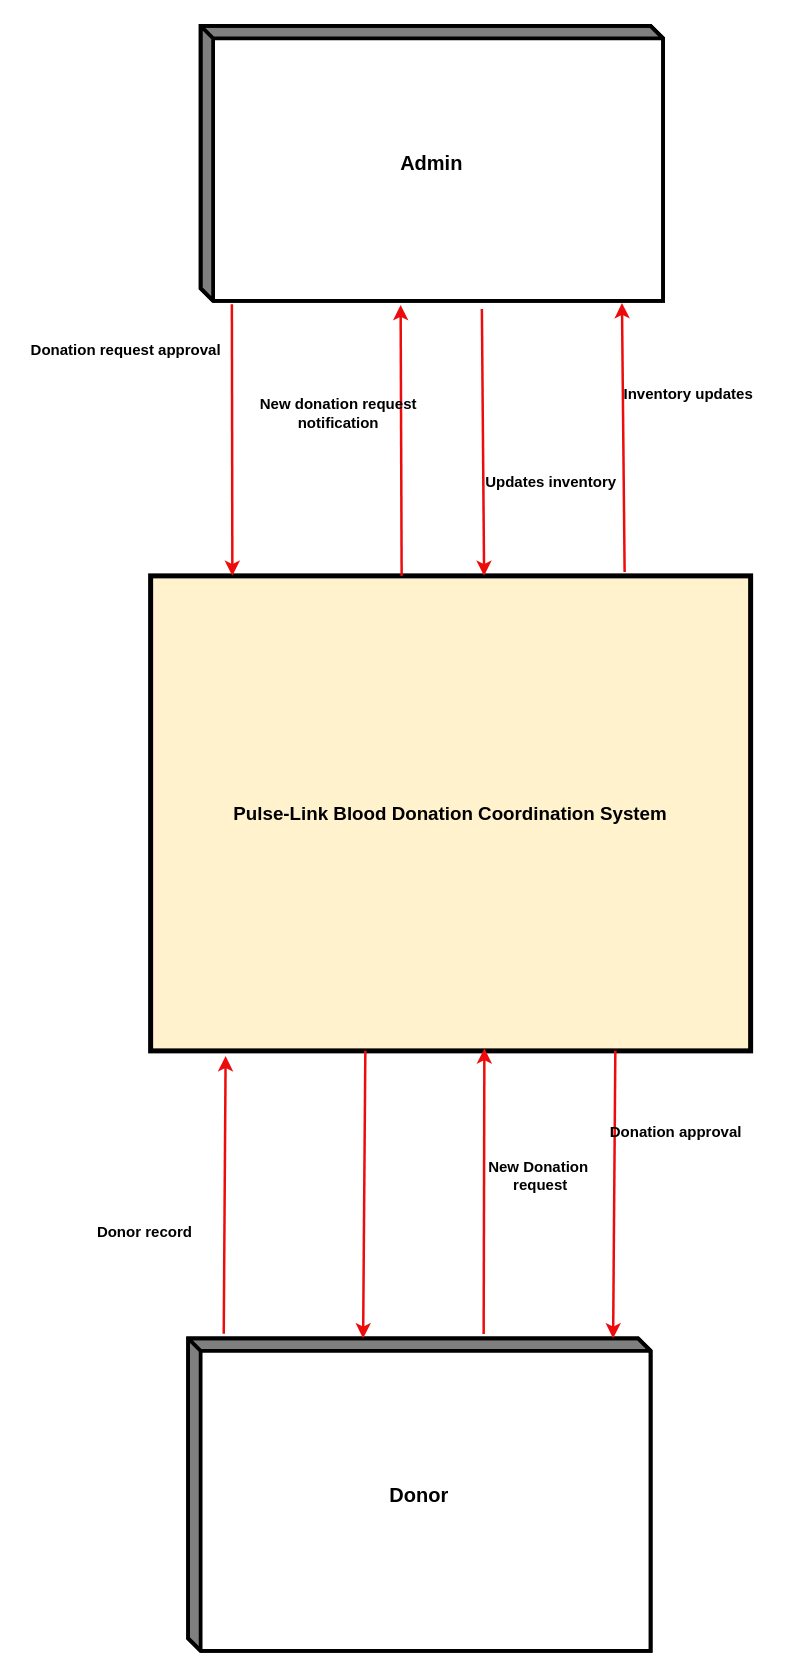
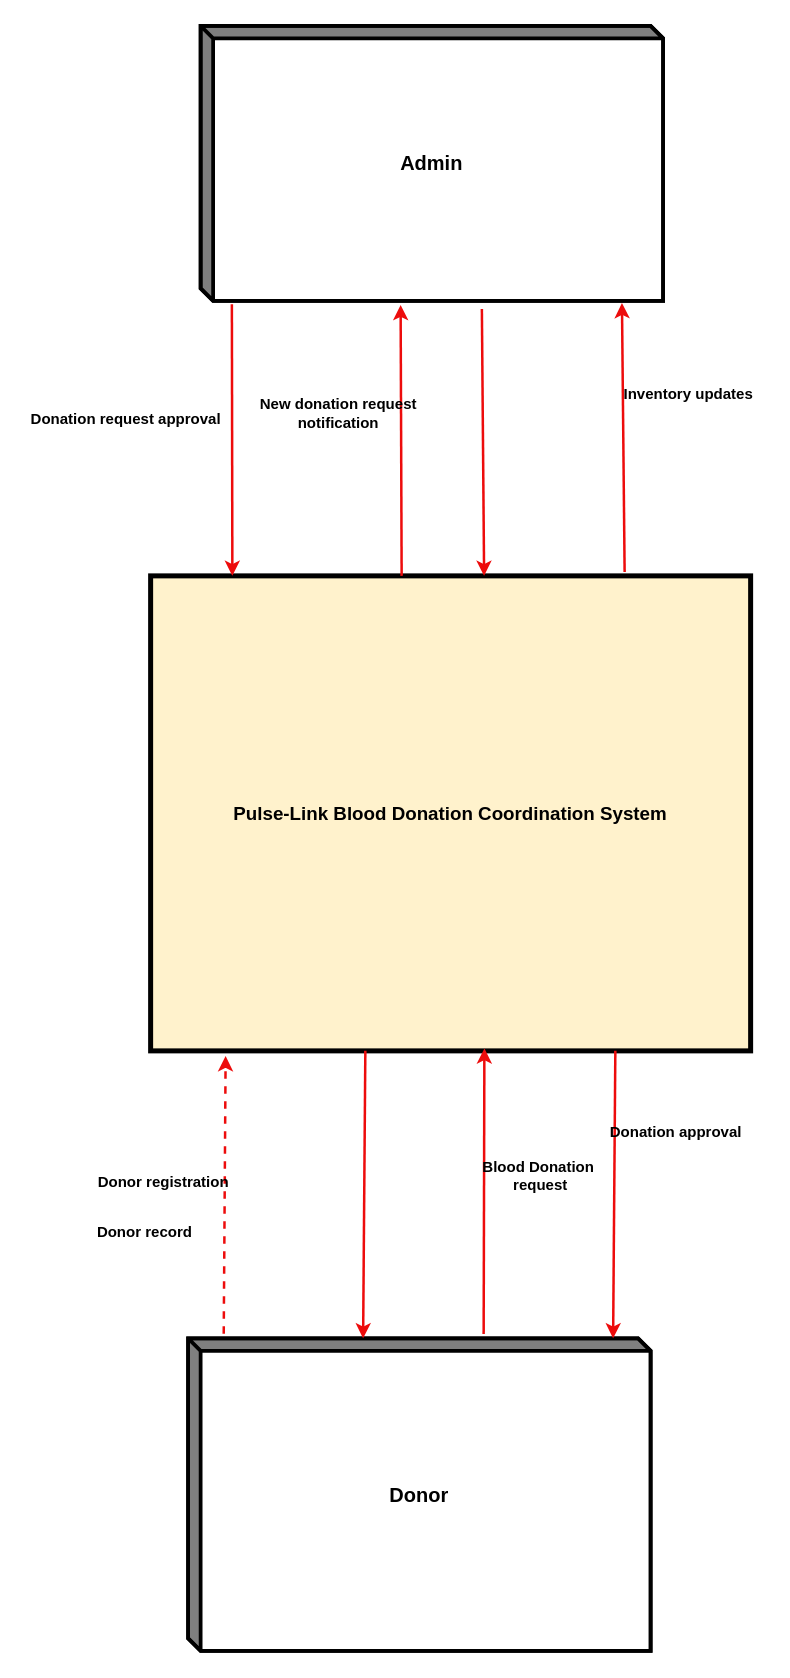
  <mxCell id="0" />
  <mxCell id="1" parent="0" />
  <mxCell id="2" value="&lt;b&gt;&lt;font style=&quot;font-size: 15px;&quot;&gt;Pulse-Link Blood Donation Coordination System&lt;/font&gt;&lt;/b&gt;" style="html=1;dashed=0;whiteSpace=wrap;strokeWidth=4;fillColor=#fff2cc;" vertex="1" parent="1"><mxGeometry x="120" y="460" width="480" height="380" as="geometry" /></mxCell>
  <mxCell id="3" value="&lt;b&gt;&lt;font style=&quot;font-size: 16px;&quot;&gt;Admin&lt;/font&gt;&lt;/b&gt;" style="html=1;dashed=0;whiteSpace=wrap;shape=mxgraph.dfd.externalEntity;strokeWidth=3;" vertex="1" parent="1"><mxGeometry x="160" y="20" width="370" height="220" as="geometry" /></mxCell>
  <mxCell id="4" value="&lt;b&gt;&lt;font style=&quot;font-size: 16px;&quot;&gt;Donor&lt;/font&gt;&lt;/b&gt;" style="html=1;dashed=0;whiteSpace=wrap;shape=mxgraph.dfd.externalEntity;strokeWidth=3;" vertex="1" parent="1"><mxGeometry x="150" y="1070" width="370" height="250" as="geometry" /></mxCell>
  <mxCell id="5" value="" style="endArrow=classic;html=1;rounded=0;exitX=0.114;exitY=1.005;exitDx=0;exitDy=0;exitPerimeter=0;entryX=0.172;entryY=-0.004;entryDx=0;entryDy=0;entryPerimeter=0;strokeWidth=2;strokeColor=#ed0c0c;" edge="1" parent="1"><mxGeometry width="50" height="50" relative="1" as="geometry"><mxPoint x="185" y="242.62" as="sourcePoint" /><mxPoint x="185.38" y="460" as="targetPoint" /></mxGeometry></mxCell>
  <mxCell id="6" value="" style="endArrow=classic;html=1;rounded=0;entryX=0.406;entryY=1.008;entryDx=0;entryDy=0;entryPerimeter=0;exitX=0.398;exitY=-0.004;exitDx=0;exitDy=0;exitPerimeter=0;strokeWidth=2;strokeColor=#ed0c0c;" edge="1" parent="1"><mxGeometry width="50" height="50" relative="1" as="geometry"><mxPoint x="320.82" y="460" as="sourcePoint" /><mxPoint x="320" y="243.28" as="targetPoint" /></mxGeometry></mxCell>
  <mxCell id="7" value="" style="endArrow=classic;html=1;rounded=0;exitX=0.633;exitY=1.019;exitDx=0;exitDy=0;exitPerimeter=0;entryX=0.575;entryY=-0.006;entryDx=0;entryDy=0;entryPerimeter=0;strokeWidth=2;strokeColor=#ed0c0c;" edge="1" parent="1"><mxGeometry width="50" height="50" relative="1" as="geometry"><mxPoint x="385" y="246.46" as="sourcePoint" /><mxPoint x="386.79" y="460" as="targetPoint" /></mxGeometry></mxCell>
  <mxCell id="8" value="" style="endArrow=classic;html=1;rounded=0;entryX=0.911;entryY=1.008;entryDx=0;entryDy=0;entryPerimeter=0;exitX=0.79;exitY=-0.008;exitDx=0;exitDy=0;exitPerimeter=0;strokeWidth=2;strokeColor=#ed0c0c;" edge="1" parent="1" source="2" target="3"><mxGeometry width="50" height="50" relative="1" as="geometry"><mxPoint x="500" y="450" as="sourcePoint" /><mxPoint x="500" y="380" as="targetPoint" /></mxGeometry></mxCell>
- <mxCell id="9" value="Donation request approval" style="text;html=1;align=center;verticalAlign=middle;resizable=0;points=[];autosize=1;strokeColor=none;fillColor=none;fontSize=12;fontStyle=1" vertex="1" parent="1"><mxGeometry x="20" y="265" width="160" height="30" as="geometry" /></mxCell>
+ <mxCell id="9" value="Donation request approval" style="text;html=1;align=center;verticalAlign=middle;resizable=0;points=[];autosize=1;strokeColor=none;fillColor=none;fontSize=12;fontStyle=1" vertex="1" parent="1"><mxGeometry x="20" y="320" width="160" height="30" as="geometry" /></mxCell>
  <mxCell id="10" value="Inventory updates" style="text;html=1;align=center;verticalAlign=middle;resizable=0;points=[];autosize=1;strokeColor=none;fillColor=none;fontSize=12;fontStyle=1" vertex="1" parent="1"><mxGeometry x="490" y="300" width="120" height="30" as="geometry" /></mxCell>
  <mxCell id="11" value="New donation request&lt;div style=&quot;font-size: 12px;&quot;&gt;notification&lt;/div&gt;" style="text;html=1;align=center;verticalAlign=middle;resizable=0;points=[];autosize=1;strokeColor=none;fillColor=none;fontSize=12;fontStyle=1" vertex="1" parent="1"><mxGeometry x="200" y="310" width="140" height="40" as="geometry" /></mxCell>
- <mxCell id="12" value="Updates inventory" style="text;html=1;align=center;verticalAlign=middle;resizable=0;points=[];autosize=1;strokeColor=none;fillColor=none;fontSize=12;fontStyle=1" vertex="1" parent="1"><mxGeometry x="380" y="370" width="120" height="30" as="geometry" /></mxCell>
- <mxCell id="13" value="" style="endArrow=classic;html=1;rounded=0;entryX=0.125;entryY=1.011;entryDx=0;entryDy=0;exitX=0.077;exitY=-0.015;exitDx=0;exitDy=0;exitPerimeter=0;entryPerimeter=0;strokeWidth=2;strokeColor=#ed0c0c;" edge="1" parent="1" source="4" target="2"><mxGeometry width="50" height="50" relative="1" as="geometry"><mxPoint x="240" y="1020" as="sourcePoint" /><mxPoint x="290" y="970" as="targetPoint" /></mxGeometry></mxCell>
+ <mxCell id="13" value="" style="endArrow=classic;html=1;rounded=0;entryX=0.125;entryY=1.011;entryDx=0;entryDy=0;exitX=0.077;exitY=-0.015;exitDx=0;exitDy=0;exitPerimeter=0;entryPerimeter=0;strokeWidth=2;strokeColor=#ed0c0c;dashed=1;" edge="1" parent="1" source="4" target="2"><mxGeometry width="50" height="50" relative="1" as="geometry"><mxPoint x="240" y="1020" as="sourcePoint" /><mxPoint x="290" y="970" as="targetPoint" /></mxGeometry></mxCell>
  <mxCell id="14" value="" style="endArrow=classic;html=1;rounded=0;exitX=0.272;exitY=1.001;exitDx=0;exitDy=0;exitPerimeter=0;entryX=0.267;entryY=0.002;entryDx=0;entryDy=0;entryPerimeter=0;strokeWidth=2;strokeColor=#ed0c0c;" edge="1" parent="1"><mxGeometry width="50" height="50" relative="1" as="geometry"><mxPoint x="291.77" y="839.88" as="sourcePoint" /><mxPoint x="290" y="1070" as="targetPoint" /></mxGeometry></mxCell>
+ <mxCell id="15" value="Donor registration" style="text;html=1;align=center;verticalAlign=middle;resizable=0;points=[];autosize=1;strokeColor=none;fillColor=none;fontSize=12;fontStyle=1" vertex="1" parent="1"><mxGeometry x="70" y="930" width="120" height="30" as="geometry" /></mxCell>
  <mxCell id="16" value="Donor record" style="text;html=1;align=center;verticalAlign=middle;resizable=0;points=[];autosize=1;strokeColor=none;fillColor=none;fontSize=12;fontStyle=1" vertex="1" parent="1"><mxGeometry x="70" y="970" width="90" height="30" as="geometry" /></mxCell>
  <mxCell id="17" value="" style="endArrow=classic;html=1;rounded=0;entryX=0.125;entryY=1.011;entryDx=0;entryDy=0;exitX=0.639;exitY=-0.014;exitDx=0;exitDy=0;exitPerimeter=0;entryPerimeter=0;strokeWidth=2;strokeColor=#ed0c0c;" edge="1" parent="1" source="4"><mxGeometry width="50" height="50" relative="1" as="geometry"><mxPoint x="385" y="1060" as="sourcePoint" /><mxPoint x="387" y="838" as="targetPoint" /></mxGeometry></mxCell>
- <mxCell id="18" value="New Donation&lt;div style=&quot;font-size: 12px;&quot;&gt;&amp;nbsp;request&lt;/div&gt;" style="text;html=1;align=center;verticalAlign=middle;resizable=0;points=[];autosize=1;strokeColor=none;fillColor=none;fontSize=12;fontStyle=1" vertex="1" parent="1"><mxGeometry x="380" y="920" width="100" height="40" as="geometry" /></mxCell>
+ <mxCell id="18" value="Blood Donation&lt;div style=&quot;font-size: 12px;&quot;&gt;&amp;nbsp;request&lt;/div&gt;" style="text;html=1;align=center;verticalAlign=middle;resizable=0;points=[];autosize=1;strokeColor=none;fillColor=none;fontSize=12;fontStyle=1" vertex="1" parent="1"><mxGeometry x="380" y="920" width="100" height="40" as="geometry" /></mxCell>
  <mxCell id="19" value="" style="endArrow=classic;html=1;rounded=0;exitX=0.272;exitY=1.001;exitDx=0;exitDy=0;exitPerimeter=0;entryX=0.267;entryY=0.002;entryDx=0;entryDy=0;entryPerimeter=0;strokeWidth=2;strokeColor=#ed0c0c;" edge="1" parent="1"><mxGeometry width="50" height="50" relative="1" as="geometry"><mxPoint x="491.77" y="839.88" as="sourcePoint" /><mxPoint x="490" y="1070" as="targetPoint" /></mxGeometry></mxCell>
  <mxCell id="20" value="Donation approval" style="text;html=1;align=center;verticalAlign=middle;resizable=0;points=[];autosize=1;strokeColor=none;fillColor=none;fontSize=12;fontStyle=1" vertex="1" parent="1"><mxGeometry x="480" y="890" width="120" height="30" as="geometry" /></mxCell>
